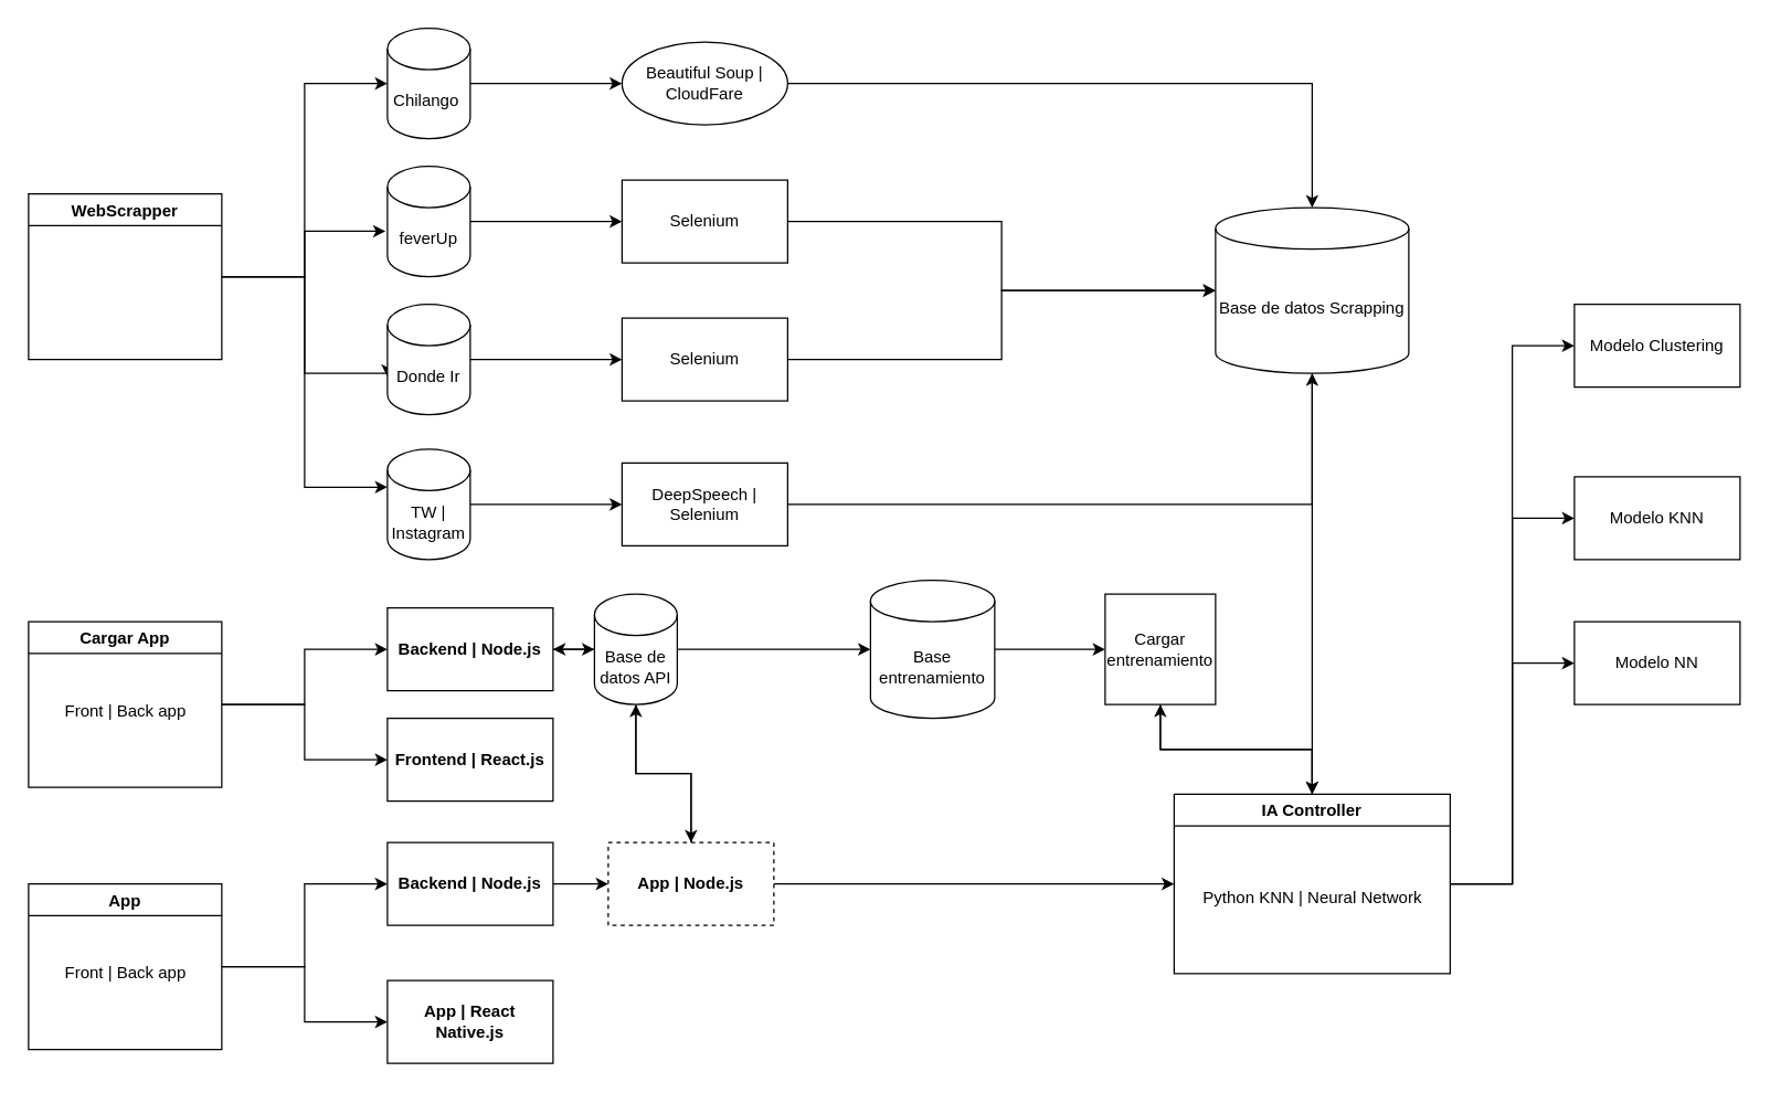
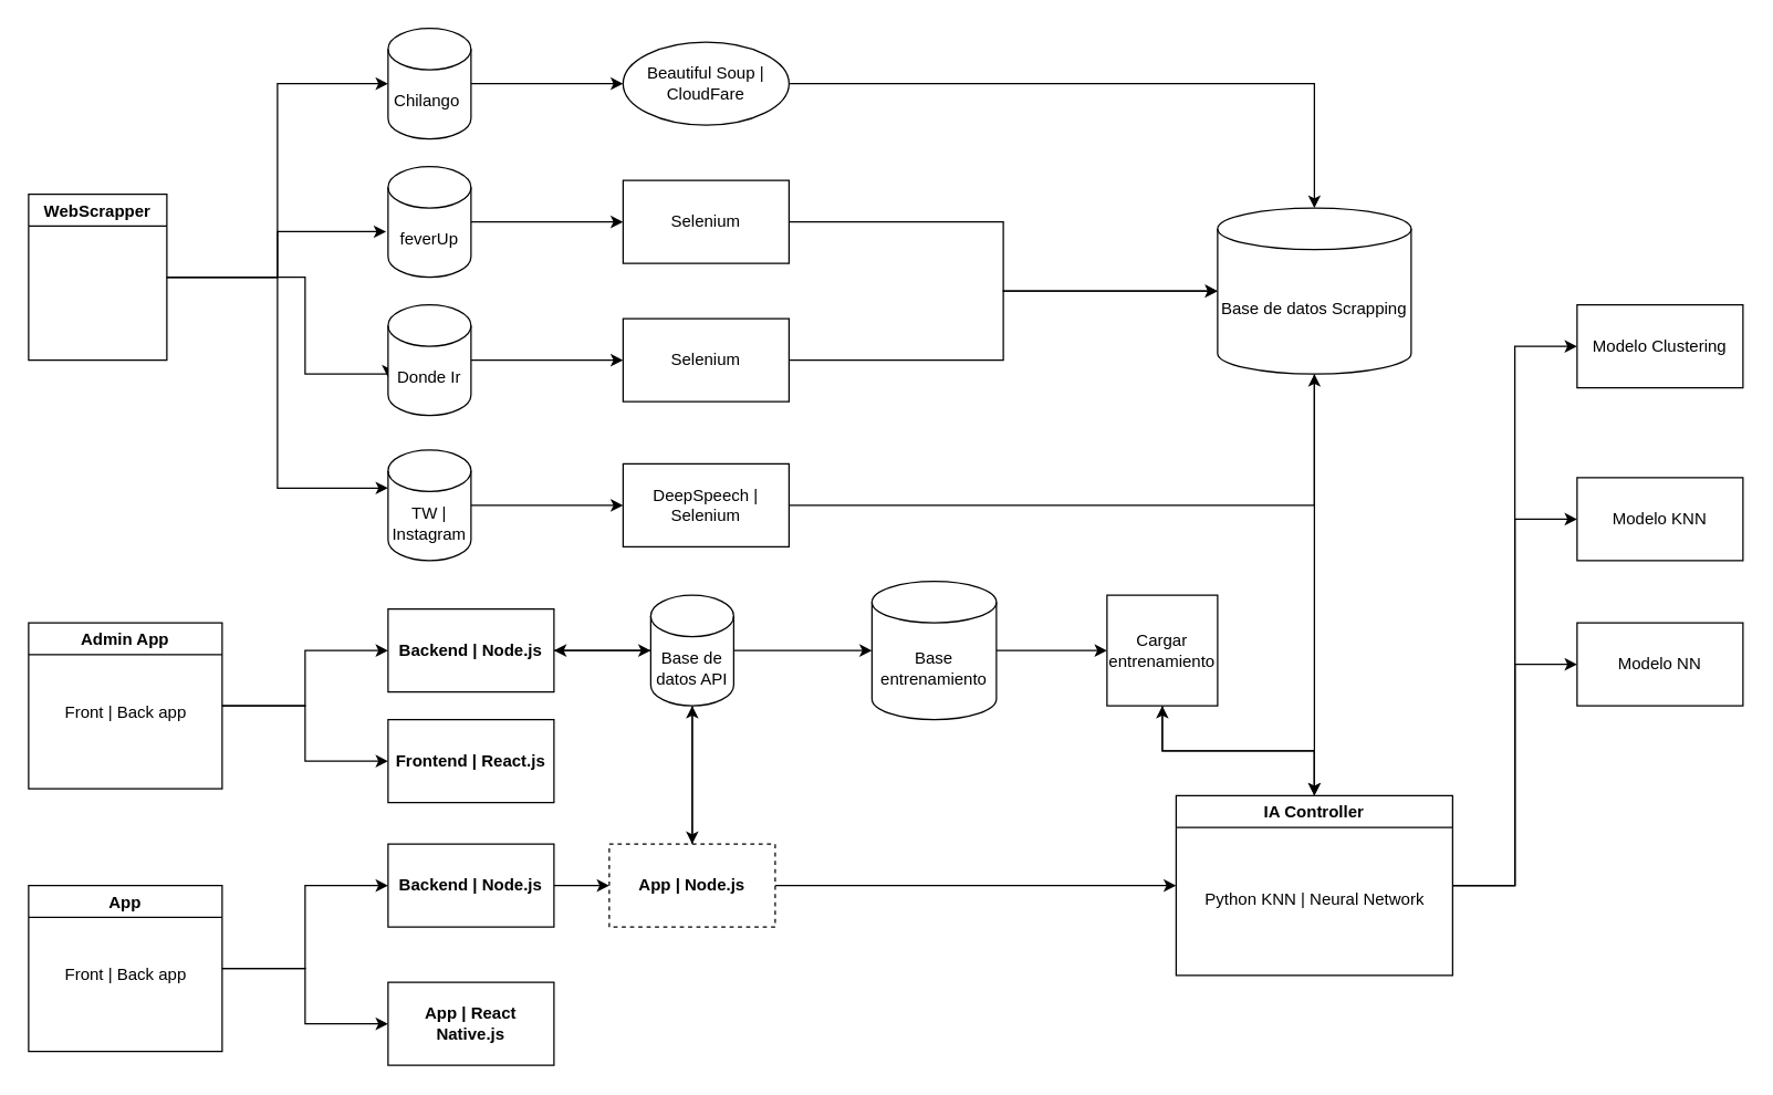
  <mxCell id="0" />
  <mxCell id="1" parent="0" />
  <mxCell id="2" style="edgeStyle=orthogonalEdgeStyle;rounded=0;orthogonalLoop=1;jettySize=auto;html=1;entryX=0;entryY=0.5;entryDx=0;entryDy=0;entryPerimeter=0;" parent="1" source="6" target="8" edge="1"><mxGeometry relative="1" as="geometry" /></mxCell>
  <mxCell id="3" style="edgeStyle=orthogonalEdgeStyle;rounded=0;orthogonalLoop=1;jettySize=auto;html=1;entryX=-0.023;entryY=0.588;entryDx=0;entryDy=0;entryPerimeter=0;" parent="1" source="6" target="10" edge="1"><mxGeometry relative="1" as="geometry" /></mxCell>
  <mxCell id="4" style="edgeStyle=orthogonalEdgeStyle;rounded=0;orthogonalLoop=1;jettySize=auto;html=1;entryX=0;entryY=0;entryDx=0;entryDy=52.5;entryPerimeter=0;" parent="1" source="6" target="16" edge="1"><mxGeometry relative="1" as="geometry"><Array as="points"><mxPoint x="220" y="200" /><mxPoint x="220" y="270" /><mxPoint x="280" y="270" /></Array></mxGeometry></mxCell>
  <mxCell id="5" style="edgeStyle=orthogonalEdgeStyle;rounded=0;orthogonalLoop=1;jettySize=auto;html=1;entryX=0;entryY=0;entryDx=0;entryDy=27.5;entryPerimeter=0;" parent="1" source="6" target="20" edge="1"><mxGeometry relative="1" as="geometry" /></mxCell>
- <mxCell id="6" value="WebScrapper" style="swimlane;" parent="1" vertex="1"><mxGeometry x="20" y="140" width="140" height="120" as="geometry" /></mxCell>
+ <mxCell id="6" value="WebScrapper" style="swimlane;" parent="1" vertex="1"><mxGeometry x="20" y="140" width="100" height="120" as="geometry" /></mxCell>
  <mxCell id="7" value="" style="edgeStyle=orthogonalEdgeStyle;rounded=0;orthogonalLoop=1;jettySize=auto;html=1;" parent="1" source="8" target="14" edge="1"><mxGeometry relative="1" as="geometry" /></mxCell>
  <mxCell id="8" value="Chilango&amp;nbsp;" style="shape=cylinder3;whiteSpace=wrap;html=1;boundedLbl=1;backgroundOutline=1;size=15;" parent="1" vertex="1"><mxGeometry x="280" y="20" width="60" height="80" as="geometry" /></mxCell>
  <mxCell id="9" value="" style="edgeStyle=orthogonalEdgeStyle;rounded=0;orthogonalLoop=1;jettySize=auto;html=1;" parent="1" source="10" target="12" edge="1"><mxGeometry relative="1" as="geometry" /></mxCell>
  <mxCell id="10" value="feverUp" style="shape=cylinder3;whiteSpace=wrap;html=1;boundedLbl=1;backgroundOutline=1;size=15;" parent="1" vertex="1"><mxGeometry x="280" y="120" width="60" height="80" as="geometry" /></mxCell>
  <mxCell id="11" style="edgeStyle=orthogonalEdgeStyle;rounded=0;orthogonalLoop=1;jettySize=auto;html=1;" edge="1" parent="1" source="12" target="50"><mxGeometry relative="1" as="geometry" /></mxCell>
  <mxCell id="12" value="Selenium" style="whiteSpace=wrap;html=1;" parent="1" vertex="1"><mxGeometry x="450" y="130" width="120" height="60" as="geometry" /></mxCell>
  <mxCell id="13" style="edgeStyle=orthogonalEdgeStyle;rounded=0;orthogonalLoop=1;jettySize=auto;html=1;" edge="1" parent="1" source="14" target="50"><mxGeometry relative="1" as="geometry" /></mxCell>
  <mxCell id="14" value="Beautiful Soup | CloudFare" style="ellipse;whiteSpace=wrap;html=1;" parent="1" vertex="1"><mxGeometry x="450" y="30" width="120" height="60" as="geometry" /></mxCell>
  <mxCell id="15" value="" style="edgeStyle=orthogonalEdgeStyle;rounded=0;orthogonalLoop=1;jettySize=auto;html=1;" parent="1" source="16" target="18" edge="1"><mxGeometry relative="1" as="geometry" /></mxCell>
  <mxCell id="16" value="Donde Ir" style="shape=cylinder3;whiteSpace=wrap;html=1;boundedLbl=1;backgroundOutline=1;size=15;" parent="1" vertex="1"><mxGeometry x="280" y="220" width="60" height="80" as="geometry" /></mxCell>
  <mxCell id="17" style="edgeStyle=orthogonalEdgeStyle;rounded=0;orthogonalLoop=1;jettySize=auto;html=1;" edge="1" parent="1" source="18" target="50"><mxGeometry relative="1" as="geometry" /></mxCell>
  <mxCell id="18" value="Selenium" style="whiteSpace=wrap;html=1;" parent="1" vertex="1"><mxGeometry x="450" y="230" width="120" height="60" as="geometry" /></mxCell>
  <mxCell id="19" value="" style="edgeStyle=orthogonalEdgeStyle;rounded=0;orthogonalLoop=1;jettySize=auto;html=1;" parent="1" source="20" target="22" edge="1"><mxGeometry relative="1" as="geometry" /></mxCell>
  <mxCell id="20" value="TW | Instagram" style="shape=cylinder3;whiteSpace=wrap;html=1;boundedLbl=1;backgroundOutline=1;size=15;" parent="1" vertex="1"><mxGeometry x="280" y="325" width="60" height="80" as="geometry" /></mxCell>
  <mxCell id="21" style="edgeStyle=orthogonalEdgeStyle;rounded=0;orthogonalLoop=1;jettySize=auto;html=1;" edge="1" parent="1" source="22" target="50"><mxGeometry relative="1" as="geometry" /></mxCell>
  <mxCell id="22" value="DeepSpeech | Selenium" style="whiteSpace=wrap;html=1;" parent="1" vertex="1"><mxGeometry x="450" y="335" width="120" height="60" as="geometry" /></mxCell>
  <mxCell id="23" value="" style="edgeStyle=orthogonalEdgeStyle;rounded=0;orthogonalLoop=1;jettySize=auto;html=1;" parent="1" source="25" target="32" edge="1"><mxGeometry relative="1" as="geometry" /></mxCell>
  <mxCell id="24" style="edgeStyle=orthogonalEdgeStyle;rounded=0;orthogonalLoop=1;jettySize=auto;html=1;entryX=0;entryY=0.5;entryDx=0;entryDy=0;" parent="1" source="25" target="33" edge="1"><mxGeometry relative="1" as="geometry" /></mxCell>
- <mxCell id="25" value="Cargar App" style="swimlane;" parent="1" vertex="1"><mxGeometry x="20" y="450" width="140" height="120" as="geometry" /></mxCell>
+ <mxCell id="25" value="Admin App" style="swimlane;" parent="1" vertex="1"><mxGeometry x="20" y="450" width="140" height="120" as="geometry" /></mxCell>
  <mxCell id="26" value="Front | Back app" style="text;html=1;align=center;verticalAlign=middle;resizable=0;points=[];autosize=1;strokeColor=none;fillColor=none;" parent="25" vertex="1"><mxGeometry x="15" y="50" width="110" height="30" as="geometry" /></mxCell>
  <mxCell id="27" value="" style="edgeStyle=orthogonalEdgeStyle;rounded=0;orthogonalLoop=1;jettySize=auto;html=1;" parent="1" source="29" target="35" edge="1"><mxGeometry relative="1" as="geometry" /></mxCell>
  <mxCell id="28" value="" style="edgeStyle=orthogonalEdgeStyle;rounded=0;orthogonalLoop=1;jettySize=auto;html=1;" parent="1" source="29" target="36" edge="1"><mxGeometry relative="1" as="geometry" /></mxCell>
  <mxCell id="29" value="App" style="swimlane;" parent="1" vertex="1"><mxGeometry x="20" y="640" width="140" height="120" as="geometry" /></mxCell>
  <mxCell id="30" value="Front | Back app" style="text;html=1;align=center;verticalAlign=middle;resizable=0;points=[];autosize=1;strokeColor=none;fillColor=none;" parent="29" vertex="1"><mxGeometry x="15" y="50" width="110" height="30" as="geometry" /></mxCell>
  <mxCell id="31" style="edgeStyle=orthogonalEdgeStyle;rounded=0;orthogonalLoop=1;jettySize=auto;html=1;" edge="1" parent="1" source="32" target="54"><mxGeometry relative="1" as="geometry" /></mxCell>
  <mxCell id="32" value="Backend | Node.js" style="whiteSpace=wrap;html=1;fontStyle=1;startSize=23;" parent="1" vertex="1"><mxGeometry x="280" y="440" width="120" height="60" as="geometry" /></mxCell>
  <mxCell id="33" value="Frontend | React.js" style="whiteSpace=wrap;html=1;fontStyle=1;startSize=23;" parent="1" vertex="1"><mxGeometry x="280" y="520" width="120" height="60" as="geometry" /></mxCell>
  <mxCell id="34" value="" style="edgeStyle=orthogonalEdgeStyle;rounded=0;orthogonalLoop=1;jettySize=auto;html=1;" parent="1" source="35" target="39" edge="1"><mxGeometry relative="1" as="geometry" /></mxCell>
  <mxCell id="35" value="Backend | Node.js" style="whiteSpace=wrap;html=1;fontStyle=1;startSize=23;" parent="1" vertex="1"><mxGeometry x="280" y="610" width="120" height="60" as="geometry" /></mxCell>
  <mxCell id="36" value="App | React Native.js" style="whiteSpace=wrap;html=1;fontStyle=1;startSize=23;" parent="1" vertex="1"><mxGeometry x="280" y="710" width="120" height="60" as="geometry" /></mxCell>
  <mxCell id="37" style="edgeStyle=orthogonalEdgeStyle;rounded=0;orthogonalLoop=1;jettySize=auto;html=1;entryX=0;entryY=0.5;entryDx=0;entryDy=0;" edge="1" parent="1" source="39" target="44"><mxGeometry relative="1" as="geometry" /></mxCell>
  <mxCell id="38" style="edgeStyle=orthogonalEdgeStyle;rounded=0;orthogonalLoop=1;jettySize=auto;html=1;entryX=0.5;entryY=1;entryDx=0;entryDy=0;entryPerimeter=0;" edge="1" parent="1" source="39" target="54"><mxGeometry relative="1" as="geometry" /></mxCell>
  <mxCell id="39" value="App | Node.js" style="whiteSpace=wrap;html=1;fontStyle=1;startSize=23;dashed=1;" parent="1" vertex="1"><mxGeometry x="440" y="610" width="120" height="60" as="geometry" /></mxCell>
  <mxCell id="40" style="edgeStyle=orthogonalEdgeStyle;rounded=0;orthogonalLoop=1;jettySize=auto;html=1;entryX=0;entryY=0.5;entryDx=0;entryDy=0;" parent="1" source="44" target="46" edge="1"><mxGeometry relative="1" as="geometry" /></mxCell>
  <mxCell id="41" style="edgeStyle=orthogonalEdgeStyle;rounded=0;orthogonalLoop=1;jettySize=auto;html=1;entryX=0;entryY=0.5;entryDx=0;entryDy=0;" parent="1" source="44" target="47" edge="1"><mxGeometry relative="1" as="geometry" /></mxCell>
  <mxCell id="42" style="edgeStyle=orthogonalEdgeStyle;rounded=0;orthogonalLoop=1;jettySize=auto;html=1;entryX=0;entryY=0.5;entryDx=0;entryDy=0;" parent="1" source="44" target="48" edge="1"><mxGeometry relative="1" as="geometry" /></mxCell>
  <mxCell id="43" style="edgeStyle=orthogonalEdgeStyle;rounded=0;orthogonalLoop=1;jettySize=auto;html=1;" edge="1" parent="1" source="44" target="58"><mxGeometry relative="1" as="geometry" /></mxCell>
  <mxCell id="44" value="IA Controller" style="swimlane;" parent="1" vertex="1"><mxGeometry x="850" y="575" width="200" height="130" as="geometry" /></mxCell>
  <mxCell id="45" value="Python KNN | Neural Network" style="text;html=1;align=center;verticalAlign=middle;resizable=0;points=[];autosize=1;strokeColor=none;fillColor=none;" parent="44" vertex="1"><mxGeometry x="10" y="60" width="180" height="30" as="geometry" /></mxCell>
  <mxCell id="46" value="Modelo KNN" style="whiteSpace=wrap;html=1;" parent="1" vertex="1"><mxGeometry x="1140" y="345" width="120" height="60" as="geometry" /></mxCell>
  <mxCell id="47" value="Modelo NN" style="whiteSpace=wrap;html=1;" parent="1" vertex="1"><mxGeometry x="1140" y="450" width="120" height="60" as="geometry" /></mxCell>
  <mxCell id="48" value="Modelo Clustering" style="whiteSpace=wrap;html=1;" parent="1" vertex="1"><mxGeometry x="1140" y="220" width="120" height="60" as="geometry" /></mxCell>
  <mxCell id="49" style="edgeStyle=orthogonalEdgeStyle;rounded=0;orthogonalLoop=1;jettySize=auto;html=1;" edge="1" parent="1" source="50" target="44"><mxGeometry relative="1" as="geometry" /></mxCell>
  <mxCell id="50" value="Base de datos Scrapping" style="shape=cylinder3;whiteSpace=wrap;html=1;boundedLbl=1;backgroundOutline=1;size=15;" vertex="1" parent="1"><mxGeometry x="880" y="150" width="140" height="120" as="geometry" /></mxCell>
  <mxCell id="51" style="edgeStyle=orthogonalEdgeStyle;rounded=0;orthogonalLoop=1;jettySize=auto;html=1;" edge="1" parent="1" source="54" target="39"><mxGeometry relative="1" as="geometry" /></mxCell>
  <mxCell id="52" style="edgeStyle=orthogonalEdgeStyle;rounded=0;orthogonalLoop=1;jettySize=auto;html=1;" edge="1" parent="1" source="54" target="32"><mxGeometry relative="1" as="geometry" /></mxCell>
  <mxCell id="53" value="" style="edgeStyle=orthogonalEdgeStyle;rounded=0;orthogonalLoop=1;jettySize=auto;html=1;" edge="1" parent="1" source="54" target="56"><mxGeometry relative="1" as="geometry" /></mxCell>
- <mxCell id="54" value="Base de datos API" style="shape=cylinder3;whiteSpace=wrap;html=1;boundedLbl=1;backgroundOutline=1;size=15;" vertex="1" parent="1"><mxGeometry x="430" y="430" width="60" height="80" as="geometry" /></mxCell>
+ <mxCell id="54" value="Base de datos API" style="shape=cylinder3;whiteSpace=wrap;html=1;boundedLbl=1;backgroundOutline=1;size=15;" vertex="1" parent="1"><mxGeometry x="470" y="430" width="60" height="80" as="geometry" /></mxCell>
  <mxCell id="55" style="edgeStyle=orthogonalEdgeStyle;rounded=0;orthogonalLoop=1;jettySize=auto;html=1;entryX=0;entryY=0.5;entryDx=0;entryDy=0;" edge="1" parent="1" source="56" target="58"><mxGeometry relative="1" as="geometry" /></mxCell>
  <mxCell id="56" value="Base entrenamiento" style="shape=cylinder3;whiteSpace=wrap;html=1;boundedLbl=1;backgroundOutline=1;size=15;" vertex="1" parent="1"><mxGeometry x="630" y="420" width="90" height="100" as="geometry" /></mxCell>
  <mxCell id="57" style="edgeStyle=orthogonalEdgeStyle;rounded=0;orthogonalLoop=1;jettySize=auto;html=1;" edge="1" parent="1" source="58" target="44"><mxGeometry relative="1" as="geometry" /></mxCell>
  <mxCell id="58" value="Cargar entrenamiento" style="whiteSpace=wrap;html=1;aspect=fixed;" vertex="1" parent="1"><mxGeometry x="800" y="430" width="80" height="80" as="geometry" /></mxCell>
